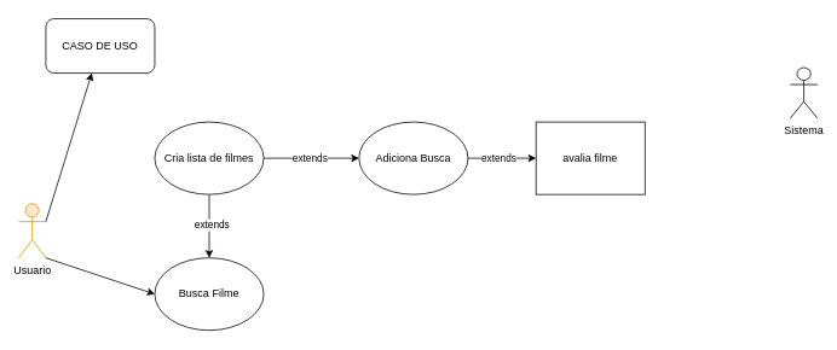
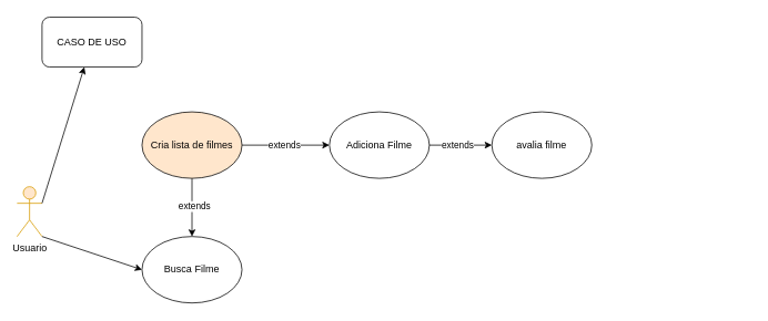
  <mxCell id="0" />
  <mxCell id="1" parent="0" />
  <mxCell id="2" value="Usuario" style="shape=umlActor;verticalLabelPosition=bottom;verticalAlign=top;html=1;outlineConnect=0;fillColor=#ffe6cc;strokeColor=#d79b00;" vertex="1" parent="1"><mxGeometry x="20" y="224" width="30" height="60" as="geometry" /></mxCell>
  <mxCell id="3" style="edgeStyle=orthogonalEdgeStyle;rounded=0;orthogonalLoop=1;jettySize=auto;html=1;exitX=1;exitY=0.5;exitDx=0;exitDy=0;entryX=0;entryY=0.5;entryDx=0;entryDy=0;" edge="1" parent="1" source="7" target="10"><mxGeometry relative="1" as="geometry" /></mxCell>
  <mxCell id="4" value="extends" style="edgeLabel;html=1;align=center;verticalAlign=middle;resizable=0;points=[];" vertex="1" connectable="0" parent="3"><mxGeometry x="-0.048" y="1" relative="1" as="geometry"><mxPoint as="offset" /></mxGeometry></mxCell>
  <mxCell id="5" value="" style="edgeStyle=orthogonalEdgeStyle;rounded=0;orthogonalLoop=1;jettySize=auto;html=1;" edge="1" parent="1" source="7" target="11"><mxGeometry relative="1" as="geometry" /></mxCell>
  <mxCell id="6" value="extends" style="edgeLabel;html=1;align=center;verticalAlign=middle;resizable=0;points=[];" vertex="1" connectable="0" parent="5"><mxGeometry x="-0.057" y="2" relative="1" as="geometry"><mxPoint as="offset" /></mxGeometry></mxCell>
- <mxCell id="7" value="Cria lista de filmes" style="ellipse;whiteSpace=wrap;html=1;" vertex="1" parent="1"><mxGeometry x="170" y="134" width="120" height="80" as="geometry" /></mxCell>
+ <mxCell id="7" value="Cria lista de filmes" style="ellipse;whiteSpace=wrap;html=1;fillColor=#ffe6cc;" vertex="1" parent="1"><mxGeometry x="170" y="134" width="120" height="80" as="geometry" /></mxCell>
  <mxCell id="8" value="" style="edgeStyle=orthogonalEdgeStyle;rounded=0;orthogonalLoop=1;jettySize=auto;html=1;" edge="1" parent="1" source="10" target="12"><mxGeometry relative="1" as="geometry" /></mxCell>
  <mxCell id="9" value="extends" style="edgeLabel;html=1;align=center;verticalAlign=middle;resizable=0;points=[];" vertex="1" connectable="0" parent="8"><mxGeometry x="-0.12" relative="1" as="geometry"><mxPoint as="offset" /></mxGeometry></mxCell>
- <mxCell id="10" value="Adiciona Busca" style="ellipse;whiteSpace=wrap;html=1;" vertex="1" parent="1"><mxGeometry x="395" y="134" width="120" height="80" as="geometry" /></mxCell>
+ <mxCell id="10" value="Adiciona Filme" style="ellipse;whiteSpace=wrap;html=1;" vertex="1" parent="1"><mxGeometry x="395" y="134" width="120" height="80" as="geometry" /></mxCell>
  <mxCell id="11" value="Busca Filme" style="ellipse;whiteSpace=wrap;html=1;" vertex="1" parent="1"><mxGeometry x="170" y="284" width="120" height="80" as="geometry" /></mxCell>
- <mxCell id="12" value="avalia filme" style="whiteSpace=wrap;html=1;rounded=0;" vertex="1" parent="1"><mxGeometry x="590" y="134" width="120" height="80" as="geometry" /></mxCell>
+ <mxCell id="12" value="avalia filme" style="ellipse;whiteSpace=wrap;html=1;" vertex="1" parent="1"><mxGeometry x="590" y="134" width="120" height="80" as="geometry" /></mxCell>
  <mxCell id="13" value="" style="endArrow=classic;html=1;rounded=0;exitX=1;exitY=0.333;exitDx=0;exitDy=0;exitPerimeter=0;" edge="1" parent="1" source="2" target="16"><mxGeometry width="50" height="50" relative="1" as="geometry"><mxPoint x="70" y="374" as="sourcePoint" /><mxPoint x="120" y="324" as="targetPoint" /></mxGeometry></mxCell>
  <mxCell id="14" value="" style="endArrow=classic;html=1;rounded=0;exitX=1;exitY=1;exitDx=0;exitDy=0;exitPerimeter=0;entryX=0;entryY=0.5;entryDx=0;entryDy=0;" edge="1" parent="1" source="2" target="11"><mxGeometry width="50" height="50" relative="1" as="geometry"><mxPoint x="80" y="374" as="sourcePoint" /><mxPoint x="130" y="324" as="targetPoint" /></mxGeometry></mxCell>
- <mxCell id="15" value="Sistema" style="shape=umlActor;verticalLabelPosition=bottom;verticalAlign=top;html=1;outlineConnect=0;" vertex="1" parent="1"><mxGeometry x="870" y="74" width="30" height="56" as="geometry" /></mxCell>
  <mxCell id="16" value="CASO DE USO" style="rounded=1;whiteSpace=wrap;html=1;" vertex="1" parent="1"><mxGeometry x="50" y="20" width="120" height="60" as="geometry" /></mxCell>
